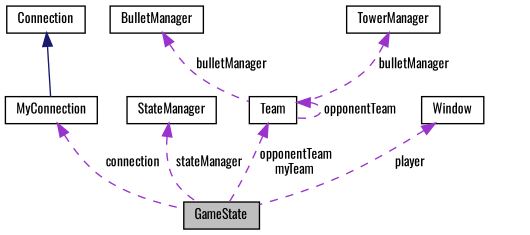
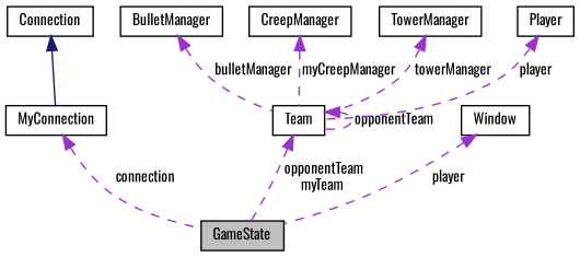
  digraph {
    fontname=Oswald
    node [color=black fillcolor=white fontname=Oswald fontsize=10 shape=record style=filled]
    edge [color=darkorchid3 dir=back fontname=Oswald fontsize=10 labelfontname=Helvetica labelfontsize=10 style=dashed]
    n1 [fillcolor=grey75 fontcolor=black height=0.2 label=GameState width=0.4]
    n2 [height=0.2 label=MyConnection width=0.4]
    n3 [height=0.2 label=Connection width=0.4]
-   n4 [height=0.2 label=StateManager width=0.4]
    n5 [height=0.2 label=Team width=0.4]
    n6 [height=0.2 label=BulletManager width=0.4]
+   n7 [height=0.2 label=CreepManager width=0.4]
    n8 [height=0.2 label=TowerManager width=0.4]
+   n9 [height=0.2 label=Player width=0.4]
    n10 [height=0.2 label=Window width=0.4]
    n2 -> n1 [label=" connection"]
    n3 -> n2 [color=midnightblue style=solid]
-   n4 -> n1 [label=" stateManager"]
    n5 -> n1 [label=" opponentTeam\nmyTeam"]
    n5 -> n5 [label=" opponentTeam"]
    n6 -> n5 [label=" bulletManager"]
-   n8 -> n5 [label=" bulletManager"]
+   n7 -> n5 [label=" myCreepManager"]
+   n8 -> n5 [label=" towerManager"]
+   n9 -> n5 [label=" player"]
    n10 -> n1 [label=" player"]
  }
